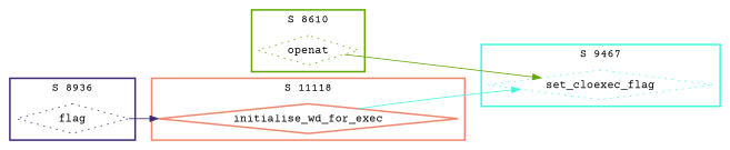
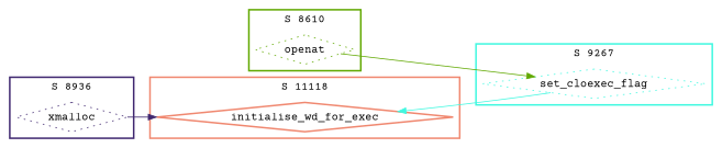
  digraph {
    fontname="Courier Prime"
    rankdir=LR
    node [fontname="Courier Prime" shape=diamond style=dotted]
    edge [fontname="Courier Prime"]
    n1 [color="#F08870" label=initialise_wd_for_exec style=bold]
    n2 [color="#40F8E0" label=set_cloexec_flag]
    n3 [color="#60A800" label=openat]
-   n4 [color="#402870" label=flag]
+   n4 [color="#402870" label=xmalloc]
    subgraph cluster_1 {
      color="#F08870"
      label="S 11118"
      style=bold
      n1
    }
    subgraph cluster_2 {
      color="#40F8E0"
-     label="S 9467"
+     label="S 9267"
      style=bold
      n2
    }
    subgraph cluster_3 {
      color="#60A800"
      label="S 8610"
      style=bold
      n3
    }
    subgraph cluster_4 {
      color="#402870"
      label="S 8936"
      style=bold
      n4
    }
-   n1 -> n2 [color="#40F8E0"]
+   n2 -> n1 [color="#40F8E0"]
    n3 -> n2 [color="#60A800"]
    n4 -> n1 [color="#402870"]
  }
